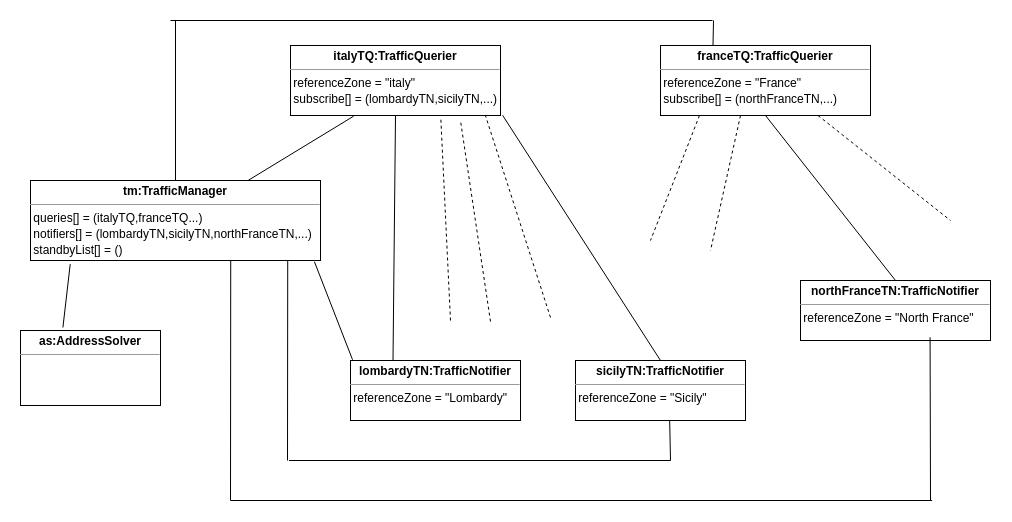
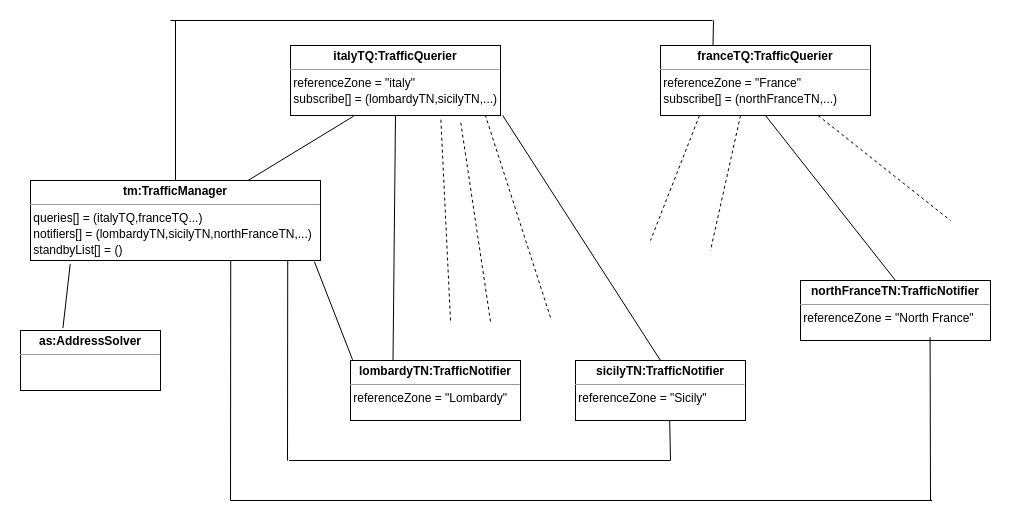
  <mxCell id="0" />
  <mxCell id="1" parent="0" />
  <mxCell id="2" value="&lt;p style=&quot;margin: 0px ; margin-top: 4px ; text-align: center&quot;&gt;&lt;b&gt;tm:TrafficManager&lt;/b&gt;&lt;/p&gt;&lt;hr size=&quot;1&quot;&gt;&lt;div style=&quot;height: 2px&quot;&gt;&amp;nbsp;queries[] = (italyTQ,franceTQ...)&lt;/div&gt;&lt;div style=&quot;height: 2px&quot;&gt;&lt;br&gt;&lt;/div&gt;&lt;div style=&quot;height: 2px&quot;&gt;&lt;br&gt;&lt;/div&gt;&lt;div style=&quot;height: 2px&quot;&gt;&lt;br&gt;&lt;/div&gt;&lt;div style=&quot;height: 2px&quot;&gt;&lt;br&gt;&lt;/div&gt;&lt;div style=&quot;height: 2px&quot;&gt;&lt;br&gt;&lt;/div&gt;&lt;div style=&quot;height: 2px&quot;&gt;&lt;br&gt;&lt;/div&gt;&lt;div style=&quot;height: 2px&quot;&gt;&lt;br&gt;&lt;/div&gt;&lt;div style=&quot;height: 2px&quot;&gt;&amp;nbsp;notifiers[] = (lombardyTN,sicilyTN,northFranceTN,...)&lt;/div&gt;&lt;div style=&quot;height: 2px&quot;&gt;&lt;br&gt;&lt;/div&gt;&lt;div style=&quot;height: 2px&quot;&gt;&lt;br&gt;&lt;/div&gt;&lt;div style=&quot;height: 2px&quot;&gt;&lt;br&gt;&lt;/div&gt;&lt;div style=&quot;height: 2px&quot;&gt;&lt;br&gt;&lt;/div&gt;&lt;div style=&quot;height: 2px&quot;&gt;&lt;br&gt;&lt;/div&gt;&lt;div style=&quot;height: 2px&quot;&gt;&lt;br&gt;&lt;/div&gt;&lt;div style=&quot;height: 2px&quot;&gt;&lt;br&gt;&lt;/div&gt;&lt;div style=&quot;height: 2px&quot;&gt;&amp;nbsp;standbyList[] = ()&lt;/div&gt;" style="verticalAlign=top;align=left;overflow=fill;fontSize=12;fontFamily=Helvetica;html=1;" vertex="1" parent="1"><mxGeometry x="30" y="180" width="290" height="80" as="geometry" /></mxCell>
  <mxCell id="3" value="&lt;p style=&quot;margin: 0px ; margin-top: 4px ; text-align: center&quot;&gt;&lt;b&gt;italyTQ:TrafficQuerier&lt;/b&gt;&lt;/p&gt;&lt;hr size=&quot;1&quot;&gt;&lt;div style=&quot;height: 2px&quot;&gt;&amp;nbsp;referenceZone = &quot;italy&quot;&lt;/div&gt;&lt;div style=&quot;height: 2px&quot;&gt;&lt;br&gt;&lt;/div&gt;&lt;div style=&quot;height: 2px&quot;&gt;&lt;br&gt;&lt;/div&gt;&lt;div style=&quot;height: 2px&quot;&gt;&lt;br&gt;&lt;/div&gt;&lt;div style=&quot;height: 2px&quot;&gt;&lt;br&gt;&lt;/div&gt;&lt;div style=&quot;height: 2px&quot;&gt;&lt;br&gt;&lt;/div&gt;&lt;div style=&quot;height: 2px&quot;&gt;&lt;br&gt;&lt;/div&gt;&lt;div style=&quot;height: 2px&quot;&gt;&lt;br&gt;&lt;/div&gt;&lt;div style=&quot;height: 2px&quot;&gt;&amp;nbsp;subscribe[] = (lombardyTN,sicilyTN,...)&lt;/div&gt;" style="verticalAlign=top;align=left;overflow=fill;fontSize=12;fontFamily=Helvetica;html=1;" vertex="1" parent="1"><mxGeometry x="290" y="45" width="210" height="70" as="geometry" /></mxCell>
- <mxCell id="4" value="&lt;p style=&quot;margin: 0px ; margin-top: 4px ; text-align: center&quot;&gt;&lt;b&gt;as:AddressSolver&lt;/b&gt;&lt;/p&gt;&lt;hr size=&quot;1&quot;&gt;&lt;div style=&quot;height: 2px&quot;&gt;&lt;/div&gt;" style="verticalAlign=top;align=left;overflow=fill;fontSize=12;fontFamily=Helvetica;html=1;" vertex="1" parent="1"><mxGeometry x="20" y="330" width="140" height="75" as="geometry" /></mxCell>
+ <mxCell id="4" value="&lt;p style=&quot;margin: 0px ; margin-top: 4px ; text-align: center&quot;&gt;&lt;b&gt;as:AddressSolver&lt;/b&gt;&lt;/p&gt;&lt;hr size=&quot;1&quot;&gt;&lt;div style=&quot;height: 2px&quot;&gt;&lt;/div&gt;" style="verticalAlign=top;align=left;overflow=fill;fontSize=12;fontFamily=Helvetica;html=1;" vertex="1" parent="1"><mxGeometry x="20" y="330" width="140" height="60" as="geometry" /></mxCell>
  <mxCell id="5" value="&lt;p style=&quot;margin: 0px ; margin-top: 4px ; text-align: center&quot;&gt;&lt;b&gt;lombardyTN:TrafficNotifier&lt;/b&gt;&lt;/p&gt;&lt;hr size=&quot;1&quot;&gt;&lt;div style=&quot;height: 2px&quot;&gt;&amp;nbsp;referenceZone = &quot;Lombardy&quot;&lt;/div&gt;&lt;span style=&quot;color: rgba(0 , 0 , 0 , 0) ; font-family: monospace ; font-size: 0px&quot;&gt;%3CmxGraphModel%3E%3Croot%3E%3CmxCell%20id%3D%220%22%2F%3E%3CmxCell%20id%3D%221%22%20parent%3D%220%22%2F%3E%3CmxCell%20id%3D%222%22%20value%3D%22%26lt%3Bp%20style%3D%26quot%3Bmargin%3A0px%3Bmargin-top%3A4px%3Btext-align%3Acenter%3B%26quot%3B%26gt%3B%26lt%3Bb%26gt%3BClass%26lt%3B%2Fb%26gt%3B%26lt%3B%2Fp%26gt%3B%26lt%3Bhr%20size%3D%26quot%3B1%26quot%3B%2F%26gt%3B%26lt%3Bdiv%20style%3D%26quot%3Bheight%3A2px%3B%26quot%3B%26gt%3B%26lt%3B%2Fdiv%26gt%3B%22%20style%3D%22verticalAlign%3Dtop%3Balign%3Dleft%3Boverflow%3Dfill%3BfontSize%3D12%3BfontFamily%3DHelvetica%3Bhtml%3D1%3B%22%20vertex%3D%221%22%20parent%3D%221%22%3E%3CmxGeometry%20x%3D%22730%22%20y%3D%22230%22%20width%3D%22140%22%20height%3D%2260%22%20as%3D%22geometry%22%2F%3E%3C%2FmxCell%3E%3C%2Froot%3E%3C%2FmxGraphModel%3E&lt;/span&gt;" style="verticalAlign=top;align=left;overflow=fill;fontSize=12;fontFamily=Helvetica;html=1;" vertex="1" parent="1"><mxGeometry x="350" y="360" width="170" height="60" as="geometry" /></mxCell>
  <mxCell id="6" value="&lt;p style=&quot;margin: 0px ; margin-top: 4px ; text-align: center&quot;&gt;&lt;b&gt;sicilyTN:TrafficNotifier&lt;/b&gt;&lt;/p&gt;&lt;hr size=&quot;1&quot;&gt;&lt;div style=&quot;height: 2px&quot;&gt;&amp;nbsp;referenceZone = &quot;Sicily&quot;&lt;/div&gt;&lt;span style=&quot;color: rgba(0 , 0 , 0 , 0) ; font-family: monospace ; font-size: 0px&quot;&gt;%3CmxGraphModel%3E%3Croot%3E%3CmxCell%20id%3D%220%22%2F%3E%3CmxCell%20id%3D%221%22%20parent%3D%220%22%2F%3E%3CmxCell%20id%3D%222%22%20value%3D%22%26lt%3Bp%20style%3D%26quot%3Bmargin%3A0px%3Bmargin-top%3A4px%3Btext-align%3Acenter%3B%26quot%3B%26gt%3B%26lt%3Bb%26gt%3BClass%26lt%3B%2Fb%26gt%3B%26lt%3B%2Fp%26gt%3B%26lt%3Bhr%20size%3D%26quot%3B1%26quot%3B%2F%26gt%3B%26lt%3Bdiv%20style%3D%26quot%3Bheight%3A2px%3B%26quot%3B%26gt%3B%26lt%3B%2Fdiv%26gt%3B%22%20style%3D%22verticalAlign%3Dtop%3Balign%3Dleft%3Boverflow%3Dfill%3BfontSize%3D12%3BfontFamily%3DHelvetica%3Bhtml%3D1%3B%22%20vertex%3D%221%22%20parent%3D%221%22%3E%3CmxGeometry%20x%3D%22730%22%20y%3D%22230%22%20width%3D%22140%22%20height%3D%2260%22%20as%3D%22geometry%22%2F%3E%3C%2FmxCell%3E%3C%2Froot%3E%3C%2FmxGraphModel%3E&lt;/span&gt;" style="verticalAlign=top;align=left;overflow=fill;fontSize=12;fontFamily=Helvetica;html=1;" vertex="1" parent="1"><mxGeometry x="575" y="360" width="170" height="60" as="geometry" /></mxCell>
  <mxCell id="7" value="&lt;p style=&quot;margin: 0px ; margin-top: 4px ; text-align: center&quot;&gt;&lt;b&gt;franceTQ:TrafficQuerier&lt;/b&gt;&lt;/p&gt;&lt;hr size=&quot;1&quot;&gt;&lt;div style=&quot;height: 2px&quot;&gt;&amp;nbsp;referenceZone = &quot;France&quot;&lt;/div&gt;&lt;div style=&quot;height: 2px&quot;&gt;&lt;br&gt;&lt;/div&gt;&lt;div style=&quot;height: 2px&quot;&gt;&lt;br&gt;&lt;/div&gt;&lt;div style=&quot;height: 2px&quot;&gt;&lt;br&gt;&lt;/div&gt;&lt;div style=&quot;height: 2px&quot;&gt;&lt;br&gt;&lt;/div&gt;&lt;div style=&quot;height: 2px&quot;&gt;&lt;br&gt;&lt;/div&gt;&lt;div style=&quot;height: 2px&quot;&gt;&lt;br&gt;&lt;/div&gt;&lt;div style=&quot;height: 2px&quot;&gt;&lt;br&gt;&lt;/div&gt;&lt;div style=&quot;height: 2px&quot;&gt;&amp;nbsp;subscribe[] = (northFranceTN,...)&lt;/div&gt;" style="verticalAlign=top;align=left;overflow=fill;fontSize=12;fontFamily=Helvetica;html=1;" vertex="1" parent="1"><mxGeometry x="660" y="45" width="210" height="70" as="geometry" /></mxCell>
  <mxCell id="8" value="&lt;p style=&quot;margin: 0px ; margin-top: 4px ; text-align: center&quot;&gt;&lt;b&gt;northFranceTN:TrafficNotifier&lt;/b&gt;&lt;/p&gt;&lt;hr size=&quot;1&quot;&gt;&lt;div style=&quot;height: 2px&quot;&gt;&amp;nbsp;referenceZone = &quot;North France&quot;&lt;/div&gt;&lt;span style=&quot;color: rgba(0 , 0 , 0 , 0) ; font-family: monospace ; font-size: 0px&quot;&gt;%3CmxGraphModel%3E%3Croot%3E%3CmxCell%20id%3D%220%22%2F%3E%3CmxCell%20id%3D%221%22%20parent%3D%220%22%2F%3E%3CmxCell%20id%3D%222%22%20value%3D%22%26lt%3Bp%20style%3D%26quot%3Bmargin%3A0px%3Bmargin-top%3A4px%3Btext-align%3Acenter%3B%26quot%3B%26gt%3B%26lt%3Bb%26gt%3BClass%26lt%3B%2Fb%26gt%3B%26lt%3B%2Fp%26gt%3B%26lt%3Bhr%20size%3D%26quot%3B1%26quot%3B%2F%26gt%3B%26lt%3Bdiv%20style%3D%26quot%3Bheight%3A2px%3B%26quot%3B%26gt%3B%26lt%3B%2Fdiv%26gt%3B%22%20style%3D%22verticalAlign%3Dtop%3Balign%3Dleft%3Boverflow%3Dfill%3BfontSize%3D12%3BfontFamily%3DHelvetica%3Bhtml%3D1%3B%22%20vertex%3D%221%22%20parent%3D%221%22%3E%3CmxGeometry%20x%3D%22730%22%20y%3D%22230%22%20width%3D%22140%22%20height%3D%2260%22%20as%3D%22geometry%22%2F%3E%3C%2FmxCell%3E%3C%2Froot%3E%3C%2FmxGraphModel%3E&lt;/span&gt;" style="verticalAlign=top;align=left;overflow=fill;fontSize=12;fontFamily=Helvetica;html=1;" vertex="1" parent="1"><mxGeometry x="800" y="280" width="190" height="60" as="geometry" /></mxCell>
  <mxCell id="9" value="" style="endArrow=none;html=1;entryX=0.137;entryY=1.045;entryDx=0;entryDy=0;entryPerimeter=0;exitX=0.303;exitY=-0.04;exitDx=0;exitDy=0;exitPerimeter=0;" edge="1" parent="1" source="4" target="2"><mxGeometry width="50" height="50" relative="1" as="geometry"><mxPoint x="30" y="340" as="sourcePoint" /><mxPoint x="80" y="290" as="targetPoint" /></mxGeometry></mxCell>
  <mxCell id="10" value="" style="endArrow=none;html=1;entryX=0.301;entryY=1.009;entryDx=0;entryDy=0;entryPerimeter=0;exitX=0.75;exitY=0;exitDx=0;exitDy=0;" edge="1" parent="1" source="2" target="3"><mxGeometry width="50" height="50" relative="1" as="geometry"><mxPoint x="170" y="160" as="sourcePoint" /><mxPoint x="220" y="110" as="targetPoint" /></mxGeometry></mxCell>
  <mxCell id="11" value="" style="endArrow=none;html=1;exitX=0.5;exitY=0;exitDx=0;exitDy=0;" edge="1" parent="1" source="2"><mxGeometry width="50" height="50" relative="1" as="geometry"><mxPoint x="120" y="120" as="sourcePoint" /><mxPoint x="175" as="targetPoint" y="20" /></mxGeometry></mxCell>
  <mxCell id="12" value="" style="endArrow=none;html=1;" edge="1" parent="1"><mxGeometry width="50" height="50" relative="1" as="geometry"><mxPoint x="170" as="sourcePoint" y="20" /><mxPoint x="712" as="targetPoint" y="20" /></mxGeometry></mxCell>
  <mxCell id="13" value="" style="endArrow=none;html=1;exitX=0.25;exitY=0;exitDx=0;exitDy=0;" edge="1" parent="1" source="7"><mxGeometry width="50" height="50" relative="1" as="geometry"><mxPoint x="730" as="sourcePoint" y="20" /><mxPoint x="713" as="targetPoint" y="20" /></mxGeometry></mxCell>
  <mxCell id="14" value="" style="endArrow=none;html=1;entryX=0.5;entryY=1;entryDx=0;entryDy=0;exitX=0.25;exitY=0;exitDx=0;exitDy=0;" edge="1" parent="1" source="5" target="3"><mxGeometry width="50" height="50" relative="1" as="geometry"><mxPoint x="380" y="190" as="sourcePoint" /><mxPoint x="430" y="140" as="targetPoint" /></mxGeometry></mxCell>
  <mxCell id="15" value="" style="endArrow=none;html=1;entryX=1.01;entryY=0.997;entryDx=0;entryDy=0;exitX=0.5;exitY=0;exitDx=0;exitDy=0;entryPerimeter=0;" edge="1" parent="1" source="6" target="3"><mxGeometry width="50" height="50" relative="1" as="geometry"><mxPoint x="489" y="355" as="sourcePoint" /><mxPoint x="491.5" y="110" as="targetPoint" /></mxGeometry></mxCell>
  <mxCell id="16" value="" style="endArrow=none;dashed=1;html=1;entryX=0.716;entryY=1.054;entryDx=0;entryDy=0;entryPerimeter=0;" edge="1" parent="1" target="3"><mxGeometry width="50" height="50" relative="1" as="geometry"><mxPoint x="450" y="320" as="sourcePoint" /><mxPoint x="470" y="200" as="targetPoint" /></mxGeometry></mxCell>
  <mxCell id="17" value="" style="endArrow=none;dashed=1;html=1;entryX=0.716;entryY=1.054;entryDx=0;entryDy=0;entryPerimeter=0;" edge="1" parent="1"><mxGeometry width="50" height="50" relative="1" as="geometry"><mxPoint x="490" y="321" as="sourcePoint" /><mxPoint x="459.86" y="119.28" as="targetPoint" /></mxGeometry></mxCell>
  <mxCell id="18" value="" style="endArrow=none;dashed=1;html=1;entryX=0.716;entryY=1.054;entryDx=0;entryDy=0;entryPerimeter=0;" edge="1" parent="1"><mxGeometry width="50" height="50" relative="1" as="geometry"><mxPoint x="550" y="317" as="sourcePoint" /><mxPoint x="484.86" y="114.78" as="targetPoint" /></mxGeometry></mxCell>
  <mxCell id="19" value="" style="endArrow=none;html=1;entryX=0.012;entryY=-0.013;entryDx=0;entryDy=0;entryPerimeter=0;exitX=0.979;exitY=1.015;exitDx=0;exitDy=0;exitPerimeter=0;" edge="1" parent="1" source="2" target="5"><mxGeometry width="50" height="50" relative="1" as="geometry"><mxPoint x="220" y="390" as="sourcePoint" /><mxPoint x="270" y="340" as="targetPoint" /></mxGeometry></mxCell>
  <mxCell id="20" value="" style="endArrow=none;html=1;entryX=0.887;entryY=0.995;entryDx=0;entryDy=0;entryPerimeter=0;" edge="1" parent="1" target="2"><mxGeometry width="50" height="50" relative="1" as="geometry"><mxPoint x="287" y="460" as="sourcePoint" /><mxPoint x="290" y="280" as="targetPoint" /></mxGeometry></mxCell>
  <mxCell id="21" value="" style="endArrow=none;html=1;entryX=0.887;entryY=0.995;entryDx=0;entryDy=0;entryPerimeter=0;" edge="1" parent="1"><mxGeometry width="50" height="50" relative="1" as="geometry"><mxPoint x="230" y="500" as="sourcePoint" /><mxPoint x="230.23" y="259.6" as="targetPoint" /></mxGeometry></mxCell>
  <mxCell id="22" value="" style="endArrow=none;html=1;" edge="1" parent="1"><mxGeometry width="50" height="50" relative="1" as="geometry"><mxPoint x="230" y="500" as="sourcePoint" /><mxPoint x="931.6" y="500" as="targetPoint" /></mxGeometry></mxCell>
  <mxCell id="23" value="" style="endArrow=none;html=1;" edge="1" parent="1"><mxGeometry width="50" height="50" relative="1" as="geometry"><mxPoint x="288.5" y="460" as="sourcePoint" /><mxPoint x="670" y="460" as="targetPoint" /></mxGeometry></mxCell>
  <mxCell id="24" value="" style="endArrow=none;html=1;entryX=0.554;entryY=1;entryDx=0;entryDy=0;entryPerimeter=0;" edge="1" parent="1" target="6"><mxGeometry width="50" height="50" relative="1" as="geometry"><mxPoint x="670" y="460" as="sourcePoint" /><mxPoint x="830" y="420" as="targetPoint" /></mxGeometry></mxCell>
  <mxCell id="25" value="" style="endArrow=none;html=1;exitX=0.682;exitY=0.947;exitDx=0;exitDy=0;exitPerimeter=0;" edge="1" parent="1" source="8"><mxGeometry width="50" height="50" relative="1" as="geometry"><mxPoint x="790" y="480" as="sourcePoint" /><mxPoint x="930" y="500" as="targetPoint" /></mxGeometry></mxCell>
  <mxCell id="26" value="" style="endArrow=none;html=1;entryX=0.5;entryY=1;entryDx=0;entryDy=0;exitX=0.5;exitY=0;exitDx=0;exitDy=0;" edge="1" parent="1" source="8" target="7"><mxGeometry width="50" height="50" relative="1" as="geometry"><mxPoint x="720" y="220" as="sourcePoint" /><mxPoint x="770" y="170" as="targetPoint" /></mxGeometry></mxCell>
  <mxCell id="27" value="" style="endArrow=none;dashed=1;html=1;exitX=0.75;exitY=1;exitDx=0;exitDy=0;" edge="1" parent="1" source="7"><mxGeometry width="50" height="50" relative="1" as="geometry"><mxPoint x="900" y="190" as="sourcePoint" /><mxPoint x="950" y="220" as="targetPoint" /></mxGeometry></mxCell>
  <mxCell id="28" value="" style="endArrow=none;dashed=1;html=1;exitX=0.75;exitY=1;exitDx=0;exitDy=0;" edge="1" parent="1"><mxGeometry width="50" height="50" relative="1" as="geometry"><mxPoint x="699" y="115" as="sourcePoint" /><mxPoint x="650" y="240" as="targetPoint" /></mxGeometry></mxCell>
  <mxCell id="29" value="" style="endArrow=none;dashed=1;html=1;exitX=0.75;exitY=1;exitDx=0;exitDy=0;" edge="1" parent="1"><mxGeometry width="50" height="50" relative="1" as="geometry"><mxPoint x="740" y="115" as="sourcePoint" /><mxPoint x="710" y="250" as="targetPoint" /></mxGeometry></mxCell>
